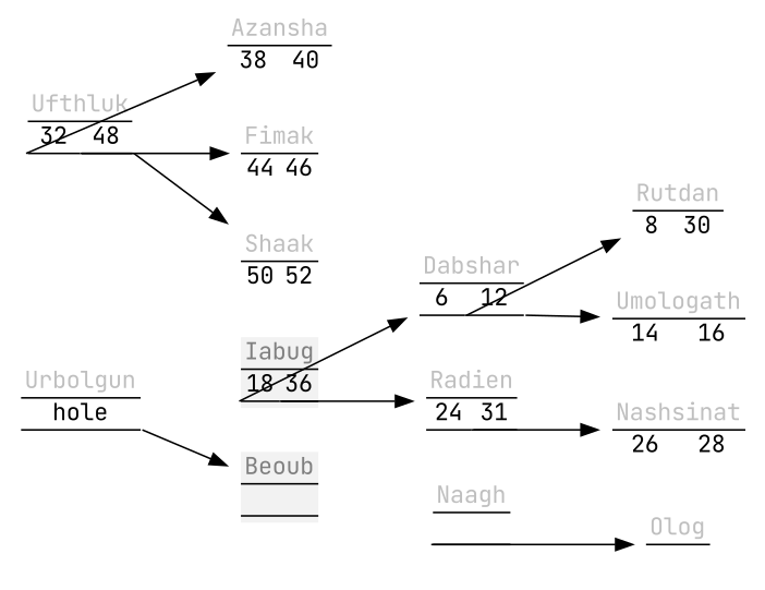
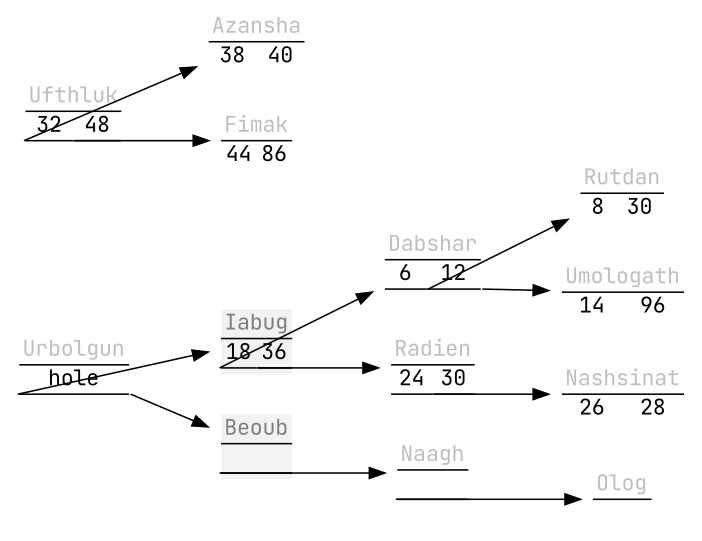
  digraph {
    fontname="JetBrains Mono"
    rankdir=LR
    splines=false
    node [fontname="JetBrains Mono" shape=none]
    edge [fontname="JetBrains Mono" tailport="0:sw"]
    n1 [label=< <table border="0" cellspacing="0"> 	<tr><td border="0" colspan="1"><font color="Gray75">Urbolgun</font></td></tr> 	<hr/> 	<tr> 	<td border="0" align="center" port="0">hole</td> 	</tr> 	<hr/> 	<tr><td></td></tr> </table>>]
    n2 [label=< <table border="0" cellspacing="0" bgcolor="Grey95"> 	<tr><td border="0" colspan="2"><font color="Grey50">Iabug</font></td></tr> 	<hr/> 	<tr> 	<td border="0" align="center" port="0">18</td> 	<td border="0" align="center" port="1">36</td> 	</tr> 	<hr/> 	<tr><td></td></tr> </table>>]
    n3 [label=< <table border="0" cellspacing="0" bgcolor="Grey95"> 	<tr><td border="0" colspan="1"><font color="Gray50">Beoub</font></td></tr> 	<hr/> 	<tr> 	<td border="0" port="0">&nbsp;</td> 	</tr> 	<hr/> 	<tr><td></td></tr> </table>>]
    n4 [label=< <table border="0" cellspacing="0"> 	<tr><td border="0" colspan="2"><font color="Gray75">Dabshar</font></td></tr> 	<hr/> 	<tr> 	<td border="0" align="center" port="0">6</td> 	<td border="0" align="center" port="1">12</td> 	</tr> 	<hr/> 	<tr><td></td></tr> </table>>]
-   n5 [label=< <table border="0" cellspacing="0"> 	<tr><td border="0" colspan="2"><font color="Gray75">Radien</font></td></tr> 	<hr/> 	<tr> 	<td border="0" align="center" port="0">24</td> 	<td border="0" align="center" port="1">31</td> 	</tr> 	<hr/> 	<tr><td></td></tr> </table>>]
+   n5 [label=< <table border="0" cellspacing="0"> 	<tr><td border="0" colspan="2"><font color="Gray75">Radien</font></td></tr> 	<hr/> 	<tr> 	<td border="0" align="center" port="0">24</td> 	<td border="0" align="center" port="1">30</td> 	</tr> 	<hr/> 	<tr><td></td></tr> </table>>]
    n6 [label=< <table border="0" cellspacing="0"> 	<tr><td border="0" colspan="1"><font color="Gray75">Naagh</font></td></tr> 	<hr/> 	<tr> 	<td border="0" port="0">&nbsp;</td> 	</tr> 	<hr/> 	<tr><td></td></tr> </table>>]
    n7 [label=< <table border="0" cellspacing="0"> 	<tr><td border="0" colspan="2"><font color="Gray75">Rutdan</font></td></tr> 	<hr/> 	<tr> 	<td border="0" align="center" port="0">8</td> 	<td border="0" align="center" port="1">30</td> 	</tr> </table>>]
-   n8 [label=< <table border="0" cellspacing="0"> 	<tr><td border="0" colspan="2"><font color="Gray75">Umologath</font></td></tr> 	<hr/> 	<tr> 	<td border="0" align="center" port="0">14</td> 	<td border="0" align="center" port="1">16</td> 	</tr> </table>>]
+   n8 [label=< <table border="0" cellspacing="0"> 	<tr><td border="0" colspan="2"><font color="Gray75">Umologath</font></td></tr> 	<hr/> 	<tr> 	<td border="0" align="center" port="0">14</td> 	<td border="0" align="center" port="1">96</td> 	</tr> </table>>]
    n9 [label=< <table border="0" cellspacing="0"> 	<tr><td border="0" colspan="2"><font color="Gray75">Nashsinat</font></td></tr> 	<hr/> 	<tr> 	<td border="0" align="center" port="0">26</td> 	<td border="0" align="center" port="1">28</td> 	</tr> </table>>]
    n10 [label=< <table border="0" cellspacing="0"> 	<tr><td border="0" colspan="2"><font color="Gray75">Ufthluk</font></td></tr> 	<hr/> 	<tr> 	<td border="0" align="center" port="0">32</td> 	<td border="0" align="center" port="1">48</td> 	</tr> 	<hr/> 	<tr><td></td></tr> </table>>]
    n11 [label=< <table border="0" cellspacing="0"> 	<tr><td border="0" colspan="2"><font color="Gray75">Azansha</font></td></tr> 	<hr/> 	<tr> 	<td border="0" align="center" port="0">38</td> 	<td border="0" align="center" port="1">40</td> 	</tr> </table>>]
-   n12 [label=< <table border="0" cellspacing="0"> 	<tr><td border="0" colspan="2"><font color="Gray75">Fimak</font></td></tr> 	<hr/> 	<tr> 	<td border="0" align="center" port="0">44</td> 	<td border="0" align="center" port="1">46</td> 	</tr> </table>>]
-   n13 [label=< <table border="0" cellspacing="0"> 	<tr><td border="0" colspan="2"><font color="Gray75">Shaak</font></td></tr> 	<hr/> 	<tr> 	<td border="0" align="center" port="0">50</td> 	<td border="0" align="center" port="1">52</td> 	</tr> </table>>]
+   n12 [label=< <table border="0" cellspacing="0"> 	<tr><td border="0" colspan="2"><font color="Gray75">Fimak</font></td></tr> 	<hr/> 	<tr> 	<td border="0" align="center" port="0">44</td> 	<td border="0" align="center" port="1">86</td> 	</tr> </table>>]
    n14 [label=< <table border="0" cellspacing="0"> 	<tr><td border="0" colspan="1"><font color="Gray75">Olog</font></td></tr> 	<hr/> 	<tr> 	<td border="0" port="0">&nbsp;</td> 	</tr> </table>>]
+   n1 -> n2
    n1 -> n3 [tailport="0:se"]
    n2 -> n4
    n2 -> n5 [tailport="0:se"]
+   n3 -> n6
    n4 -> n7 [tailport="0:se"]
    n4 -> n8 [tailport="1:se"]
    n5 -> n9 [tailport="0:se"]
    n6 -> n14
    n10 -> n11
    n10 -> n12 [tailport="0:se"]
-   n10 -> n13 [tailport="1:se"]
  }
